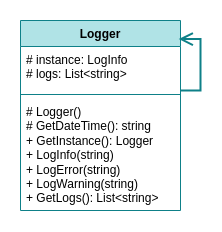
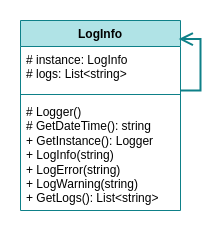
  <mxCell id="0" />
  <mxCell id="1" parent="0" />
- <mxCell id="2" value="Logger" style="swimlane;fontStyle=1;align=center;verticalAlign=top;childLayout=stackLayout;horizontal=1;startSize=26;horizontalStack=0;resizeParent=1;resizeParentMax=0;resizeLast=0;collapsible=1;marginBottom=0;whiteSpace=wrap;html=1;fillColor=#b0e3e6;strokeColor=#0e8088;" vertex="1" parent="1"><mxGeometry x="20" y="20" width="160" height="190" as="geometry" /></mxCell>
+ <mxCell id="2" value="LogInfo" style="swimlane;fontStyle=1;align=center;verticalAlign=top;childLayout=stackLayout;horizontal=1;startSize=26;horizontalStack=0;resizeParent=1;resizeParentMax=0;resizeLast=0;collapsible=1;marginBottom=0;whiteSpace=wrap;html=1;fillColor=#b0e3e6;strokeColor=#0e8088;" vertex="1" parent="1"><mxGeometry x="20" y="20" width="160" height="190" as="geometry" /></mxCell>
  <mxCell id="3" value="# instance: LogInfo&lt;div&gt;# logs: List&amp;lt;string&amp;gt;&lt;/div&gt;&lt;div&gt;&lt;br&gt;&lt;/div&gt;" style="text;strokeColor=none;fillColor=none;align=left;verticalAlign=top;spacingLeft=4;spacingRight=4;overflow=hidden;rotatable=0;points=[[0,0.5],[1,0.5]];portConstraint=eastwest;whiteSpace=wrap;html=1;" vertex="1" parent="2"><mxGeometry y="26" width="160" height="44" as="geometry" /></mxCell>
  <mxCell id="4" value="" style="line;strokeWidth=1;fillColor=none;align=left;verticalAlign=middle;spacingTop=-1;spacingLeft=3;spacingRight=3;rotatable=0;labelPosition=right;points=[];portConstraint=eastwest;strokeColor=inherit;" vertex="1" parent="2"><mxGeometry y="70" width="160" height="8" as="geometry" /></mxCell>
  <mxCell id="5" value="&lt;div&gt;# Logger()&lt;/div&gt;&lt;div&gt;# GetDateTime(): string&lt;/div&gt;&lt;div&gt;+ GetInstance(): Logger&lt;/div&gt;&lt;div&gt;+ LogInfo(string)&lt;/div&gt;&lt;div&gt;+ LogError(string)&lt;/div&gt;&lt;div&gt;+ LogWarning(string)&lt;/div&gt;&lt;div&gt;+ GetLogs(): List&amp;lt;string&amp;gt;&lt;/div&gt;" style="text;strokeColor=none;fillColor=none;align=left;verticalAlign=top;spacingLeft=4;spacingRight=4;overflow=hidden;rotatable=0;points=[[0,0.5],[1,0.5]];portConstraint=eastwest;whiteSpace=wrap;html=1;" vertex="1" parent="2"><mxGeometry y="78" width="160" height="112" as="geometry" /></mxCell>
  <mxCell id="6" style="edgeStyle=orthogonalEdgeStyle;rounded=0;orthogonalLoop=1;jettySize=auto;html=1;fillColor=#b0e3e6;strokeColor=#0e8088;endSize=10;strokeWidth=2;endArrow=open;endFill=0;entryX=0.989;entryY=0.098;entryDx=0;entryDy=0;entryPerimeter=0;" edge="1" parent="1" source="2" target="2"><mxGeometry relative="1" as="geometry"><Array as="points"><mxPoint x="200" y="90" /></Array></mxGeometry></mxCell>
